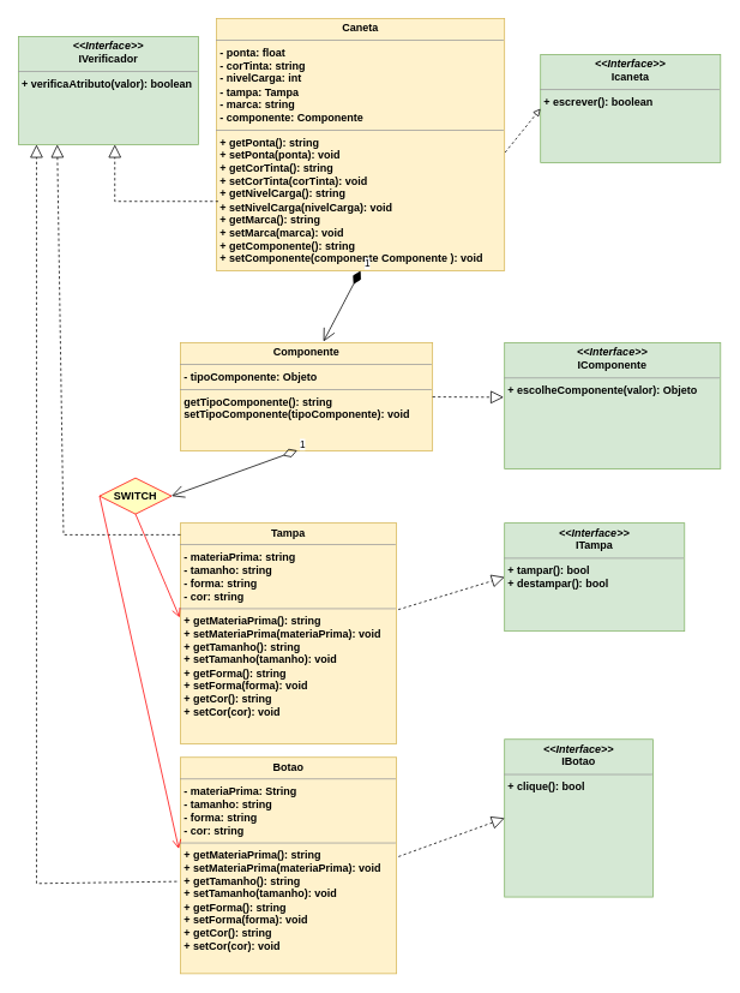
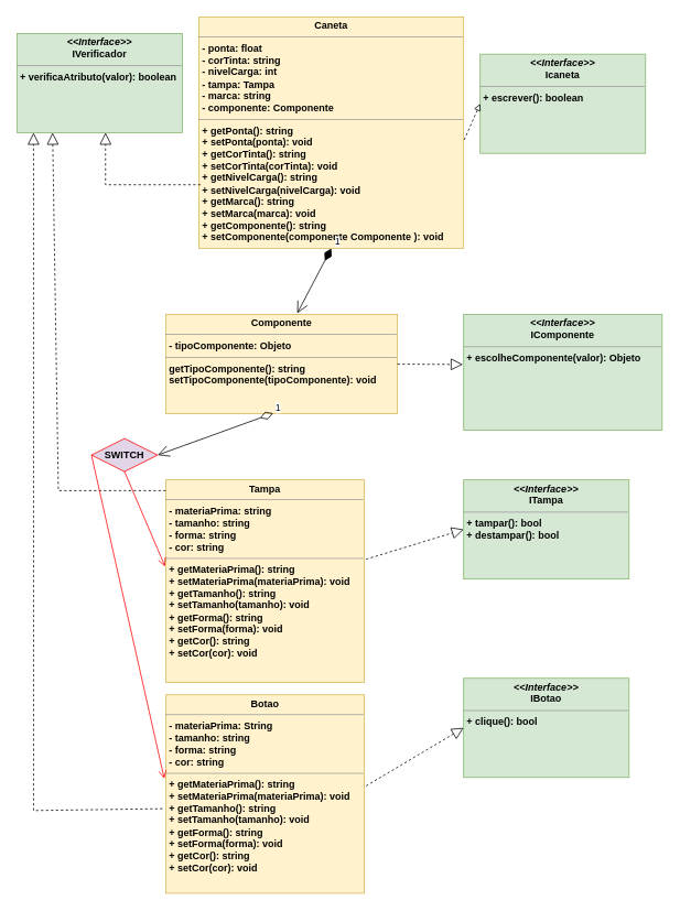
  <mxCell id="0" />
  <mxCell id="1" parent="0" />
- <mxCell id="2" value="&lt;p style=&quot;margin:0px;margin-top:4px;text-align:center;&quot;&gt;&lt;b&gt;&lt;i&gt;&amp;lt;&amp;lt;Interface&amp;gt;&amp;gt;&lt;/i&gt;&lt;br&gt;Icaneta&lt;/b&gt;&lt;/p&gt;&lt;hr size=&quot;1&quot;&gt;&lt;p style=&quot;margin:0px;margin-left:4px;&quot;&gt;&lt;b&gt;+ escrever(): boolean&lt;br&gt;&lt;br&gt;&lt;/b&gt;&lt;/p&gt;" style="verticalAlign=top;align=left;overflow=fill;fontSize=12;fontFamily=Helvetica;html=1;whiteSpace=wrap;fillColor=#d5e8d4;strokeColor=#82b366;" parent="1" vertex="1"><mxGeometry x="600" y="60" width="200" height="120" as="geometry" /></mxCell>
+ <mxCell id="2" value="&lt;p style=&quot;margin:0px;margin-top:4px;text-align:center;&quot;&gt;&lt;b&gt;&lt;i&gt;&amp;lt;&amp;lt;Interface&amp;gt;&amp;gt;&lt;/i&gt;&lt;br&gt;Icaneta&lt;/b&gt;&lt;/p&gt;&lt;hr size=&quot;1&quot;&gt;&lt;p style=&quot;margin:0px;margin-left:4px;&quot;&gt;&lt;b&gt;+ escrever(): boolean&lt;br&gt;&lt;br&gt;&lt;/b&gt;&lt;/p&gt;" style="verticalAlign=top;align=left;overflow=fill;fontSize=12;fontFamily=Helvetica;html=1;whiteSpace=wrap;fillColor=#d5e8d4;strokeColor=#82b366;" parent="1" vertex="1"><mxGeometry x="580" y="65" width="200" height="120" as="geometry" /></mxCell>
  <mxCell id="3" value="&lt;p style=&quot;margin:0px;margin-top:4px;text-align:center;&quot;&gt;&lt;b&gt;&lt;i&gt;&amp;lt;&amp;lt;Interface&amp;gt;&amp;gt;&lt;/i&gt;&lt;br&gt;ITampa&lt;/b&gt;&lt;/p&gt;&lt;hr size=&quot;1&quot;&gt;&lt;p style=&quot;margin:0px;margin-left:4px;&quot;&gt;&lt;b&gt;+ tampar(): bool&amp;nbsp;&lt;br&gt;+ destampar(): bool&lt;/b&gt;&lt;/p&gt;" style="verticalAlign=top;align=left;overflow=fill;fontSize=12;fontFamily=Helvetica;html=1;whiteSpace=wrap;fillColor=#d5e8d4;strokeColor=#82b366;" parent="1" vertex="1"><mxGeometry x="560" y="580" width="200" height="120" as="geometry" /></mxCell>
  <mxCell id="4" value="&lt;p style=&quot;margin:0px;margin-top:4px;text-align:center;&quot;&gt;&lt;b&gt;Caneta&lt;/b&gt;&lt;/p&gt;&lt;hr size=&quot;1&quot;&gt;&lt;p style=&quot;border-color: var(--border-color); margin: 0px 0px 0px 4px;&quot;&gt;&lt;b&gt;- ponta: float&lt;/b&gt;&lt;/p&gt;&lt;p style=&quot;border-color: var(--border-color); margin: 0px 0px 0px 4px;&quot;&gt;&lt;b&gt;- corTinta: string&lt;/b&gt;&lt;/p&gt;&lt;p style=&quot;border-color: var(--border-color); margin: 0px 0px 0px 4px;&quot;&gt;&lt;b&gt;- nivelCarga: int&lt;/b&gt;&lt;/p&gt;&lt;p style=&quot;border-color: var(--border-color); margin: 0px 0px 0px 4px;&quot;&gt;&lt;b&gt;- tampa: Tampa&lt;/b&gt;&lt;/p&gt;&lt;p style=&quot;border-color: var(--border-color); margin: 0px 0px 0px 4px;&quot;&gt;&lt;b&gt;- marca: string&lt;/b&gt;&lt;/p&gt;&lt;p style=&quot;border-color: var(--border-color); margin: 0px 0px 0px 4px;&quot;&gt;&lt;b&gt;- componente: Componente&lt;/b&gt;&lt;/p&gt;&lt;hr size=&quot;1&quot;&gt;&lt;p style=&quot;margin:0px;margin-left:4px;&quot;&gt;&lt;b style=&quot;background-color: initial;&quot;&gt;+ getPonta(): string&lt;/b&gt;&lt;br&gt;&lt;/p&gt;&lt;p style=&quot;margin:0px;margin-left:4px;&quot;&gt;&lt;b&gt;+ setPonta(ponta): void&lt;/b&gt;&lt;/p&gt;&lt;p style=&quot;border-color: var(--border-color); margin: 0px 0px 0px 4px;&quot;&gt;&lt;b&gt;+ getCorTinta(): string&lt;/b&gt;&lt;/p&gt;&lt;p style=&quot;border-color: var(--border-color); margin: 0px 0px 0px 4px;&quot;&gt;&lt;b&gt;+ setCorTinta(corTinta): void&lt;/b&gt;&lt;/p&gt;&lt;p style=&quot;border-color: var(--border-color); margin: 0px 0px 0px 4px;&quot;&gt;&lt;b&gt;+ getNivelCarga(): string&lt;/b&gt;&lt;/p&gt;&lt;p style=&quot;border-color: var(--border-color); margin: 0px 0px 0px 4px;&quot;&gt;&lt;b&gt;+ setNivelCarga(nivelCarga): void&lt;/b&gt;&lt;/p&gt;&lt;p style=&quot;border-color: var(--border-color); margin: 0px 0px 0px 4px;&quot;&gt;&lt;b&gt;+ getMarca(): string&lt;/b&gt;&lt;/p&gt;&lt;p style=&quot;border-color: var(--border-color); margin: 0px 0px 0px 4px;&quot;&gt;&lt;b&gt;+ setMarca(marca): void&lt;/b&gt;&lt;/p&gt;&lt;p style=&quot;border-color: var(--border-color); margin: 0px 0px 0px 4px;&quot;&gt;&lt;b&gt;+ getComponente(): string&lt;/b&gt;&lt;/p&gt;&lt;p style=&quot;border-color: var(--border-color); margin: 0px 0px 0px 4px;&quot;&gt;&lt;b&gt;+ setComponente(componente Componente&amp;nbsp;&lt;/b&gt;&lt;b style=&quot;background-color: initial;&quot;&gt;): void&lt;/b&gt;&lt;/p&gt;&lt;p style=&quot;border-color: var(--border-color); margin: 0px 0px 0px 4px;&quot;&gt;&lt;b&gt;&lt;br style=&quot;border-color: var(--border-color);&quot;&gt;&lt;/b&gt;&lt;/p&gt;&lt;p style=&quot;border-color: var(--border-color); margin: 0px 0px 0px 4px;&quot;&gt;&lt;b&gt;&lt;br&gt;&lt;/b&gt;&lt;/p&gt;&lt;p style=&quot;border-color: var(--border-color); margin: 0px 0px 0px 4px;&quot;&gt;&lt;b&gt;&lt;br&gt;&lt;/b&gt;&lt;/p&gt;&lt;p style=&quot;border-color: var(--border-color); margin: 0px 0px 0px 4px;&quot;&gt;&lt;b&gt;&lt;br style=&quot;border-color: var(--border-color);&quot;&gt;&lt;/b&gt;&lt;/p&gt;&lt;p style=&quot;border-color: var(--border-color); margin: 0px 0px 0px 4px;&quot;&gt;&lt;br style=&quot;border-color: var(--border-color);&quot;&gt;&lt;/p&gt;" style="verticalAlign=top;align=left;overflow=fill;fontSize=12;fontFamily=Helvetica;html=1;whiteSpace=wrap;fillColor=#fff2cc;strokeColor=#d6b656;" parent="1" vertex="1"><mxGeometry x="240" y="20" width="320" height="280" as="geometry" /></mxCell>
  <mxCell id="5" value="&lt;p style=&quot;margin:0px;margin-top:4px;text-align:center;&quot;&gt;&lt;b&gt;Tampa&lt;/b&gt;&lt;/p&gt;&lt;hr size=&quot;1&quot;&gt;&lt;p style=&quot;margin:0px;margin-left:4px;&quot;&gt;&lt;b&gt;- materiaPrima: string&lt;/b&gt;&lt;/p&gt;&lt;p style=&quot;margin:0px;margin-left:4px;&quot;&gt;&lt;b&gt;- tamanho: string&lt;/b&gt;&lt;/p&gt;&lt;p style=&quot;margin:0px;margin-left:4px;&quot;&gt;&lt;b&gt;- forma: string&lt;/b&gt;&lt;/p&gt;&lt;p style=&quot;margin:0px;margin-left:4px;&quot;&gt;&lt;b&gt;- cor: string&amp;nbsp;&lt;/b&gt;&lt;/p&gt;&lt;hr size=&quot;1&quot;&gt;&lt;p style=&quot;border-color: var(--border-color); margin: 0px 0px 0px 4px;&quot;&gt;&lt;b&gt;+ getMateriaPrima(): string&lt;/b&gt;&lt;/p&gt;&lt;p style=&quot;border-color: var(--border-color); margin: 0px 0px 0px 4px;&quot;&gt;&lt;b&gt;+ setMateriaPrima(materiaPrima): void&lt;/b&gt;&lt;/p&gt;&lt;p style=&quot;border-color: var(--border-color); margin: 0px 0px 0px 4px;&quot;&gt;&lt;b&gt;+ getTamanho(): string&lt;/b&gt;&lt;/p&gt;&lt;p style=&quot;border-color: var(--border-color); margin: 0px 0px 0px 4px;&quot;&gt;&lt;b&gt;+ setTamanho(tamanho): void&lt;/b&gt;&lt;/p&gt;&lt;p style=&quot;border-color: var(--border-color); margin: 0px 0px 0px 4px;&quot;&gt;&lt;b&gt;+ getForma(): string&lt;/b&gt;&lt;/p&gt;&lt;p style=&quot;border-color: var(--border-color); margin: 0px 0px 0px 4px;&quot;&gt;&lt;b&gt;+ setForma(forma): void&lt;/b&gt;&lt;/p&gt;&lt;p style=&quot;border-color: var(--border-color); margin: 0px 0px 0px 4px;&quot;&gt;&lt;b&gt;+ getCor(): string&lt;/b&gt;&lt;/p&gt;&lt;p style=&quot;border-color: var(--border-color); margin: 0px 0px 0px 4px;&quot;&gt;&lt;b&gt;+ setCor(cor): void&lt;/b&gt;&lt;/p&gt;" style="verticalAlign=top;align=left;overflow=fill;fontSize=12;fontFamily=Helvetica;html=1;whiteSpace=wrap;fillColor=#fff2cc;strokeColor=#d6b656;" parent="1" vertex="1"><mxGeometry x="200" y="580" width="240" height="245" as="geometry" /></mxCell>
  <mxCell id="6" value="" style="endArrow=block;dashed=1;endFill=0;html=1;rounded=0;entryX=0;entryY=0.5;entryDx=0;entryDy=0;exitX=1.002;exitY=0.531;exitDx=0;exitDy=0;exitPerimeter=0;" parent="1" source="4" target="2" edge="1"><mxGeometry width="160" relative="1" as="geometry"><mxPoint x="400" y="120" as="sourcePoint" /><mxPoint x="420" y="119.5" as="targetPoint" /></mxGeometry></mxCell>
  <mxCell id="7" value="" style="endArrow=block;dashed=1;endFill=0;endSize=12;html=1;rounded=0;exitX=1.008;exitY=0.392;exitDx=0;exitDy=0;entryX=0;entryY=0.5;entryDx=0;entryDy=0;exitPerimeter=0;" parent="1" source="5" target="3" edge="1"><mxGeometry width="160" relative="1" as="geometry"><mxPoint x="440" y="519.5" as="sourcePoint" /><mxPoint x="120" y="890" as="targetPoint" /></mxGeometry></mxCell>
  <mxCell id="8" value="&lt;p style=&quot;margin:0px;margin-top:4px;text-align:center;&quot;&gt;&lt;b&gt;&lt;i&gt;&amp;lt;&amp;lt;Interface&amp;gt;&amp;gt;&lt;/i&gt;&lt;br&gt;IVerificador&lt;/b&gt;&lt;/p&gt;&lt;hr size=&quot;1&quot;&gt;&lt;p style=&quot;margin:0px;margin-left:4px;&quot;&gt;&lt;b style=&quot;border-color: var(--border-color);&quot;&gt;+ verificaAtributo(valor): boolean&lt;/b&gt;&lt;br&gt;&lt;/p&gt;" style="verticalAlign=top;align=left;overflow=fill;fontSize=12;fontFamily=Helvetica;html=1;whiteSpace=wrap;fillColor=#d5e8d4;strokeColor=#82b366;" parent="1" vertex="1"><mxGeometry x="20" y="40" width="200" height="120" as="geometry" /></mxCell>
  <mxCell id="9" value="" style="endArrow=block;dashed=1;endFill=0;endSize=12;html=1;rounded=0;entryX=0.215;entryY=1;entryDx=0;entryDy=0;entryPerimeter=0;exitX=0;exitY=0.053;exitDx=0;exitDy=0;exitPerimeter=0;" parent="1" source="5" target="8" edge="1"><mxGeometry width="160" relative="1" as="geometry"><mxPoint x="200" y="600" as="sourcePoint" /><mxPoint x="10" y="690" as="targetPoint" /><Array as="points"><mxPoint x="70" y="593" /></Array></mxGeometry></mxCell>
  <mxCell id="10" value="&lt;p style=&quot;margin:0px;margin-top:4px;text-align:center;&quot;&gt;&lt;b&gt;Botao&lt;/b&gt;&lt;/p&gt;&lt;hr size=&quot;1&quot;&gt;&lt;p style=&quot;margin:0px;margin-left:4px;&quot;&gt;&lt;b&gt;- materiaPrima: String&lt;/b&gt;&lt;/p&gt;&lt;p style=&quot;margin:0px;margin-left:4px;&quot;&gt;&lt;b&gt;- tamanho: string&lt;/b&gt;&lt;/p&gt;&lt;p style=&quot;margin:0px;margin-left:4px;&quot;&gt;&lt;b&gt;- forma: string&lt;/b&gt;&lt;/p&gt;&lt;p style=&quot;margin:0px;margin-left:4px;&quot;&gt;&lt;b&gt;- cor: string&lt;/b&gt;&lt;/p&gt;&lt;hr size=&quot;1&quot;&gt;&lt;p style=&quot;border-color: var(--border-color); margin: 0px 0px 0px 4px;&quot;&gt;&lt;b style=&quot;border-color: var(--border-color);&quot;&gt;+ getMateriaPrima(): string&lt;/b&gt;&lt;/p&gt;&lt;p style=&quot;border-color: var(--border-color); margin: 0px 0px 0px 4px;&quot;&gt;&lt;b style=&quot;border-color: var(--border-color);&quot;&gt;+ setMateriaPrima(materiaPrima): void&lt;/b&gt;&lt;/p&gt;&lt;p style=&quot;border-color: var(--border-color); margin: 0px 0px 0px 4px;&quot;&gt;&lt;b style=&quot;border-color: var(--border-color);&quot;&gt;+ getTamanho(): string&lt;/b&gt;&lt;/p&gt;&lt;p style=&quot;border-color: var(--border-color); margin: 0px 0px 0px 4px;&quot;&gt;&lt;b style=&quot;border-color: var(--border-color);&quot;&gt;+ setTamanho(tamanho): void&lt;/b&gt;&lt;/p&gt;&lt;p style=&quot;border-color: var(--border-color); margin: 0px 0px 0px 4px;&quot;&gt;&lt;b style=&quot;border-color: var(--border-color);&quot;&gt;+ getForma(): string&lt;/b&gt;&lt;/p&gt;&lt;p style=&quot;border-color: var(--border-color); margin: 0px 0px 0px 4px;&quot;&gt;&lt;b style=&quot;border-color: var(--border-color);&quot;&gt;+ setForma(forma): void&lt;/b&gt;&lt;/p&gt;&lt;p style=&quot;border-color: var(--border-color); margin: 0px 0px 0px 4px;&quot;&gt;&lt;b style=&quot;border-color: var(--border-color);&quot;&gt;+ getCor(): string&lt;/b&gt;&lt;/p&gt;&lt;p style=&quot;border-color: var(--border-color); margin: 0px 0px 0px 4px;&quot;&gt;&lt;b style=&quot;border-color: var(--border-color);&quot;&gt;+ setCor(cor): void&lt;/b&gt;&lt;/p&gt;" style="verticalAlign=top;align=left;overflow=fill;fontSize=12;fontFamily=Helvetica;html=1;whiteSpace=wrap;fillColor=#fff2cc;strokeColor=#d6b656;" parent="1" vertex="1"><mxGeometry x="200" y="840" width="240" height="240" as="geometry" /></mxCell>
  <mxCell id="11" value="&lt;p style=&quot;margin:0px;margin-top:4px;text-align:center;&quot;&gt;&lt;b&gt;Componente&lt;/b&gt;&lt;/p&gt;&lt;hr size=&quot;1&quot;&gt;&lt;p style=&quot;margin:0px;margin-left:4px;&quot;&gt;&lt;b&gt;- tipoComponente: Objeto&lt;/b&gt;&lt;/p&gt;&lt;hr size=&quot;1&quot;&gt;&lt;p style=&quot;margin:0px;margin-left:4px;&quot;&gt;&lt;b&gt;getTipoComponente(): string&lt;/b&gt;&lt;/p&gt;&lt;p style=&quot;margin:0px;margin-left:4px;&quot;&gt;&lt;b&gt;setTipoComponente(tipoComponente): void&lt;/b&gt;&lt;/p&gt;" style="verticalAlign=top;align=left;overflow=fill;fontSize=12;fontFamily=Helvetica;html=1;whiteSpace=wrap;fillColor=#fff2cc;strokeColor=#d6b656;" parent="1" vertex="1"><mxGeometry x="200" y="380" width="280" height="120" as="geometry" /></mxCell>
  <mxCell id="12" value="&lt;p style=&quot;margin:0px;margin-top:4px;text-align:center;&quot;&gt;&lt;b&gt;&lt;i&gt;&amp;lt;&amp;lt;Interface&amp;gt;&amp;gt;&lt;/i&gt;&lt;br&gt;IComponente&lt;/b&gt;&lt;/p&gt;&lt;hr size=&quot;1&quot;&gt;&lt;p style=&quot;margin:0px;margin-left:4px;&quot;&gt;&lt;b&gt;+ escolheComponente(valor): Objeto&lt;br&gt;&lt;br&gt;&lt;/b&gt;&lt;/p&gt;" style="verticalAlign=top;align=left;overflow=fill;fontSize=12;fontFamily=Helvetica;html=1;whiteSpace=wrap;fillColor=#d5e8d4;strokeColor=#82b366;" parent="1" vertex="1"><mxGeometry x="560" y="380" width="240" height="140" as="geometry" /></mxCell>
  <mxCell id="13" value="" style="endArrow=block;dashed=1;endFill=0;endSize=12;html=1;rounded=0;entryX=-0.004;entryY=0.431;entryDx=0;entryDy=0;exitX=1;exitY=0.5;exitDx=0;exitDy=0;entryPerimeter=0;" parent="1" source="11" target="12" edge="1"><mxGeometry width="160" relative="1" as="geometry"><mxPoint x="100" y="490" as="sourcePoint" /><mxPoint x="260" y="490" as="targetPoint" /></mxGeometry></mxCell>
- <mxCell id="14" value="&lt;b&gt;SWITCH&lt;/b&gt;" style="rhombus;whiteSpace=wrap;html=1;fontColor=#000000;fillColor=#ffffc0;strokeColor=#ff0000;" parent="1" vertex="1"><mxGeometry x="110" y="530" width="80" height="40" as="geometry" /></mxCell>
+ <mxCell id="14" value="&lt;b&gt;SWITCH&lt;/b&gt;" style="rhombus;whiteSpace=wrap;html=1;fontColor=#000000;fillColor=#e1d5e7;strokeColor=#ff0000;" parent="1" vertex="1"><mxGeometry x="110" y="530" width="80" height="40" as="geometry" /></mxCell>
  <mxCell id="15" value="" style="html=1;align=left;verticalAlign=bottom;endArrow=open;endSize=8;strokeColor=#ff0000;rounded=0;entryX=-0.008;entryY=0.423;entryDx=0;entryDy=0;exitX=0;exitY=0.5;exitDx=0;exitDy=0;entryPerimeter=0;" parent="1" source="14" target="10" edge="1"><mxGeometry x="-1" relative="1" as="geometry"><mxPoint x="500" y="760" as="targetPoint" /></mxGeometry></mxCell>
  <mxCell id="16" value="" style="html=1;align=left;verticalAlign=top;endArrow=open;endSize=8;strokeColor=#ff0000;rounded=0;entryX=-0.004;entryY=0.428;entryDx=0;entryDy=0;exitX=0.5;exitY=1;exitDx=0;exitDy=0;entryPerimeter=0;" parent="1" source="14" target="5" edge="1"><mxGeometry x="-1" relative="1" as="geometry"><mxPoint x="360" y="840" as="targetPoint" /></mxGeometry></mxCell>
- <mxCell id="17" value="&lt;p style=&quot;margin:0px;margin-top:4px;text-align:center;&quot;&gt;&lt;b&gt;&lt;i&gt;&amp;lt;&amp;lt;Interface&amp;gt;&amp;gt;&lt;/i&gt;&lt;br&gt;IBotao&lt;/b&gt;&lt;/p&gt;&lt;hr size=&quot;1&quot;&gt;&lt;p style=&quot;margin:0px;margin-left:4px;&quot;&gt;&lt;b style=&quot;background-color: initial;&quot;&gt;+ clique(): bool&lt;/b&gt;&lt;br&gt;&lt;/p&gt;&lt;p style=&quot;margin:0px;margin-left:4px;&quot;&gt;&lt;br&gt;&lt;/p&gt;" style="verticalAlign=top;align=left;overflow=fill;fontSize=12;fontFamily=Helvetica;html=1;whiteSpace=wrap;fillColor=#d5e8d4;strokeColor=#82b366;" parent="1" vertex="1"><mxGeometry x="560" y="820" width="165" height="175" as="geometry" /></mxCell>
+ <mxCell id="17" value="&lt;p style=&quot;margin:0px;margin-top:4px;text-align:center;&quot;&gt;&lt;b&gt;&lt;i&gt;&amp;lt;&amp;lt;Interface&amp;gt;&amp;gt;&lt;/i&gt;&lt;br&gt;IBotao&lt;/b&gt;&lt;/p&gt;&lt;hr size=&quot;1&quot;&gt;&lt;p style=&quot;margin:0px;margin-left:4px;&quot;&gt;&lt;b style=&quot;background-color: initial;&quot;&gt;+ clique(): bool&lt;/b&gt;&lt;br&gt;&lt;/p&gt;&lt;p style=&quot;margin:0px;margin-left:4px;&quot;&gt;&lt;br&gt;&lt;/p&gt;" style="verticalAlign=top;align=left;overflow=fill;fontSize=12;fontFamily=Helvetica;html=1;whiteSpace=wrap;fillColor=#d5e8d4;strokeColor=#82b366;" parent="1" vertex="1"><mxGeometry x="560" y="820" width="200" height="120" as="geometry" /></mxCell>
  <mxCell id="18" value="" style="endArrow=block;dashed=1;endFill=0;endSize=12;html=1;rounded=0;exitX=1.009;exitY=0.459;exitDx=0;exitDy=0;entryX=0;entryY=0.5;entryDx=0;entryDy=0;exitPerimeter=0;" parent="1" source="10" target="17" edge="1"><mxGeometry width="160" relative="1" as="geometry"><mxPoint x="610" y="790" as="sourcePoint" /><mxPoint x="690" y="870" as="targetPoint" /></mxGeometry></mxCell>
  <mxCell id="19" value="1" style="endArrow=open;html=1;endSize=12;startArrow=diamondThin;startSize=14;startFill=1;align=left;verticalAlign=bottom;rounded=0;entryX=0.567;entryY=-0.012;entryDx=0;entryDy=0;entryPerimeter=0;exitX=0.5;exitY=1;exitDx=0;exitDy=0;" parent="1" source="4" target="11" edge="1"><mxGeometry x="-1" y="3" relative="1" as="geometry"><mxPoint x="300" y="430" as="sourcePoint" /><mxPoint x="460" y="430" as="targetPoint" /></mxGeometry></mxCell>
  <mxCell id="20" value="1" style="endArrow=open;html=1;endSize=12;startArrow=diamondThin;startSize=14;startFill=0;align=left;verticalAlign=bottom;rounded=0;entryX=1;entryY=0.5;entryDx=0;entryDy=0;exitX=0.463;exitY=0.995;exitDx=0;exitDy=0;exitPerimeter=0;" parent="1" source="11" target="14" edge="1"><mxGeometry x="-1" y="3" relative="1" as="geometry"><mxPoint x="310" y="730" as="sourcePoint" /><mxPoint x="470" y="730" as="targetPoint" /></mxGeometry></mxCell>
  <mxCell id="21" value="" style="endArrow=block;dashed=1;endFill=0;endSize=12;html=1;rounded=0;exitX=-0.017;exitY=0.574;exitDx=0;exitDy=0;exitPerimeter=0;" parent="1" source="10" edge="1"><mxGeometry width="160" relative="1" as="geometry"><mxPoint x="350" y="850" as="sourcePoint" /><mxPoint x="40" y="160" as="targetPoint" /><Array as="points"><mxPoint x="40" y="980" /></Array></mxGeometry></mxCell>
  <mxCell id="22" value="" style="endArrow=block;dashed=1;endFill=0;endSize=12;html=1;rounded=0;exitX=0.006;exitY=0.725;exitDx=0;exitDy=0;exitPerimeter=0;" parent="1" source="4" edge="1"><mxGeometry width="160" relative="1" as="geometry"><mxPoint x="236" y="224" as="sourcePoint" /><mxPoint x="127" y="160" as="targetPoint" /><Array as="points"><mxPoint x="127" y="223" /></Array></mxGeometry></mxCell>
